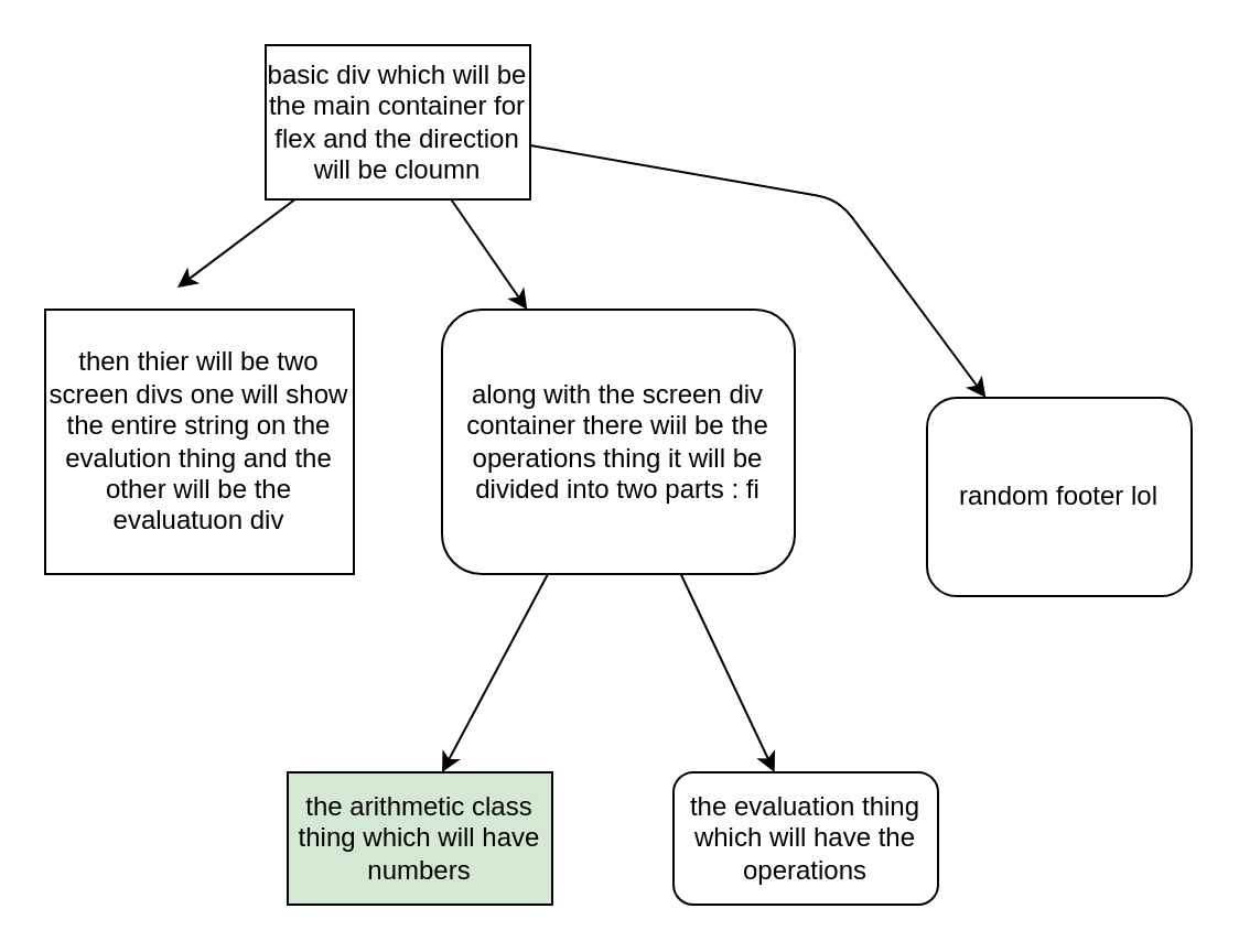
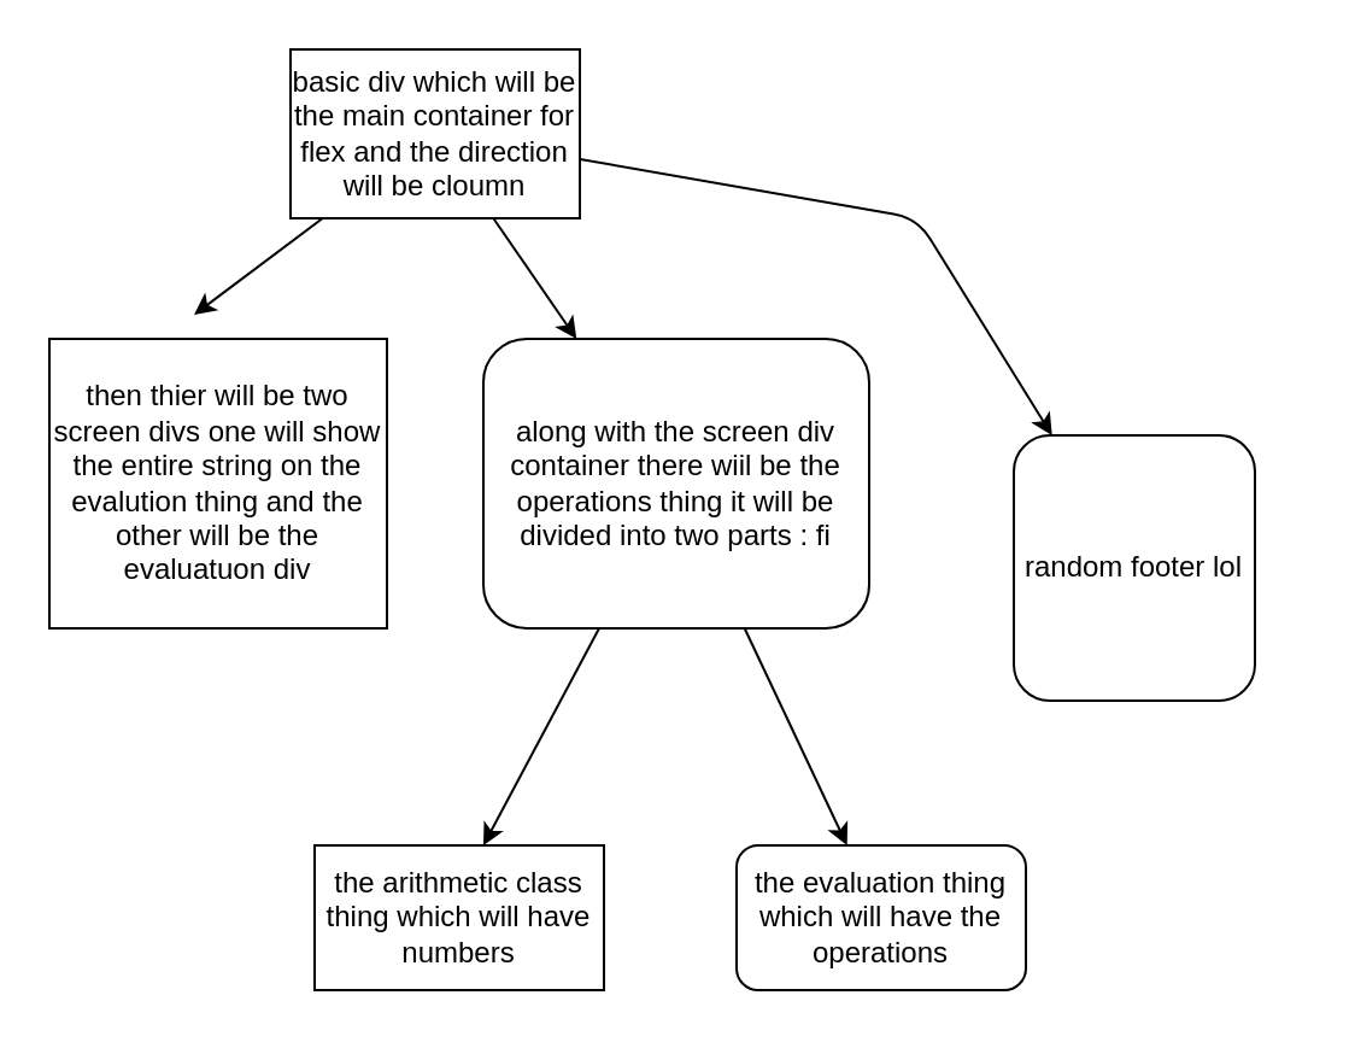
  <mxCell id="0" />
  <mxCell id="1" parent="0" />
  <mxCell id="2" style="edgeStyle=none;html=1;" edge="1" parent="1" source="5"><mxGeometry relative="1" as="geometry"><mxPoint x="80" y="130" as="targetPoint" /></mxGeometry></mxCell>
  <mxCell id="3" style="edgeStyle=none;html=1;" edge="1" parent="1" source="5" target="9"><mxGeometry relative="1" as="geometry" /></mxCell>
  <mxCell id="4" style="edgeStyle=none;html=1;" edge="1" parent="1" source="5" target="12"><mxGeometry relative="1" as="geometry"><mxPoint x="480" y="130" as="targetPoint" /><Array as="points"><mxPoint x="380" y="90" /></Array></mxGeometry></mxCell>
  <mxCell id="5" value="basic div which will be the main container for flex and the direction will be cloumn" style="rounded=0;whiteSpace=wrap;html=1;" vertex="1" parent="1"><mxGeometry x="120" y="20" width="120" height="70" as="geometry" /></mxCell>
  <mxCell id="6" value="then thier will be two screen divs one will show the entire string on the evalution thing and the other will be the evaluatuon div" style="rounded=0;whiteSpace=wrap;html=1;" vertex="1" parent="1"><mxGeometry x="20" y="140" width="140" height="120" as="geometry" /></mxCell>
  <mxCell id="7" style="edgeStyle=none;html=1;" edge="1" parent="1" source="9"><mxGeometry relative="1" as="geometry"><mxPoint x="200" y="350" as="targetPoint" /></mxGeometry></mxCell>
  <mxCell id="8" style="edgeStyle=none;html=1;" edge="1" parent="1" source="9" target="10"><mxGeometry relative="1" as="geometry"><mxPoint x="370" y="360" as="targetPoint" /></mxGeometry></mxCell>
  <mxCell id="9" value="along with the screen div container there wiil be the operations thing it will be divided into two parts : fi" style="rounded=1;whiteSpace=wrap;html=1;" vertex="1" parent="1"><mxGeometry x="200" y="140" width="160" height="120" as="geometry" /></mxCell>
  <mxCell id="10" value="the evaluation thing which will have the operations" style="rounded=1;whiteSpace=wrap;html=1;" vertex="1" parent="1"><mxGeometry x="305" y="350" width="120" height="60" as="geometry" /></mxCell>
- <mxCell id="11" value="the arithmetic class thing which will have numbers" style="rounded=0;whiteSpace=wrap;html=1;fillColor=#d5e8d4;" vertex="1" parent="1"><mxGeometry x="130" y="350" width="120" height="60" as="geometry" /></mxCell>
- <mxCell id="12" value="random footer lol" style="rounded=1;whiteSpace=wrap;html=1;" vertex="1" parent="1"><mxGeometry x="420" y="180" width="120" height="90" as="geometry" /></mxCell>
+ <mxCell id="11" value="the arithmetic class thing which will have numbers" style="rounded=0;whiteSpace=wrap;html=1;" vertex="1" parent="1"><mxGeometry x="130" y="350" width="120" height="60" as="geometry" /></mxCell>
+ <mxCell id="12" value="random footer lol" style="rounded=1;whiteSpace=wrap;html=1;" vertex="1" parent="1"><mxGeometry x="420" y="180" width="100" height="110" as="geometry" /></mxCell>
